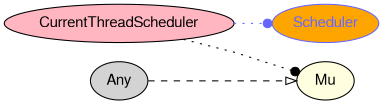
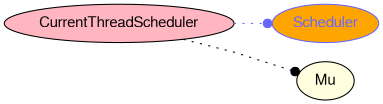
  digraph {
    bgcolor="#FFFFFF"
    rankdir=LR
    splines=polyline
    node [color="#000000" fontcolor="#000000" fontname=FreeSans style=filled]
    edge [arrowhead=dot color="#000000" style=dotted]
    CurrentThreadScheduler [fillcolor=lightpink]
    Scheduler [color="#6666FF" fillcolor=orange fontcolor="#6666FF"]
    Mu [fillcolor=lightyellow]
-   Any [fillcolor=lightgrey]
    CurrentThreadScheduler -> Scheduler [color="#6666FF"]
    CurrentThreadScheduler -> Mu
-   Any -> Mu [arrowhead=onormal style=dashed]
  }
